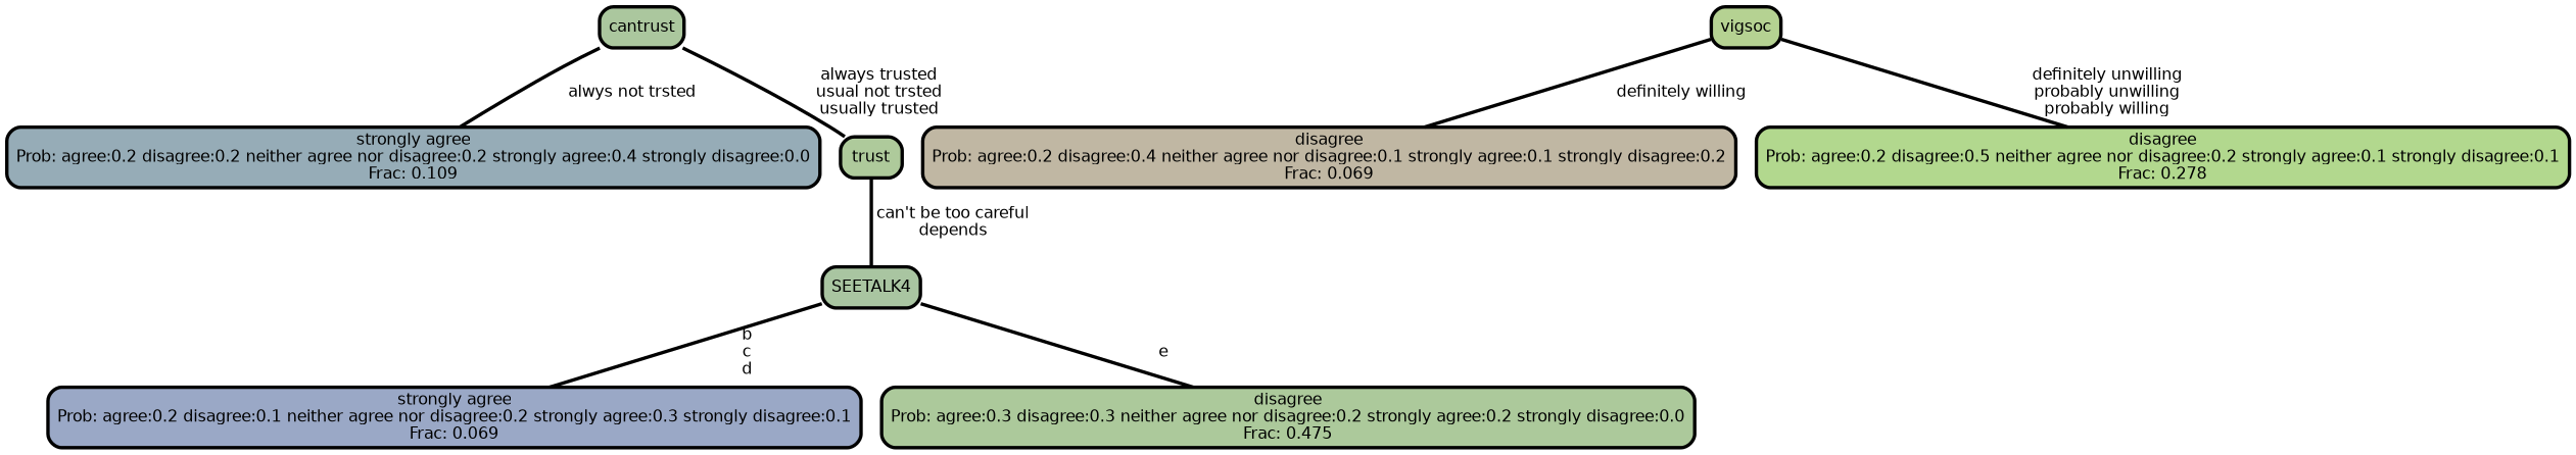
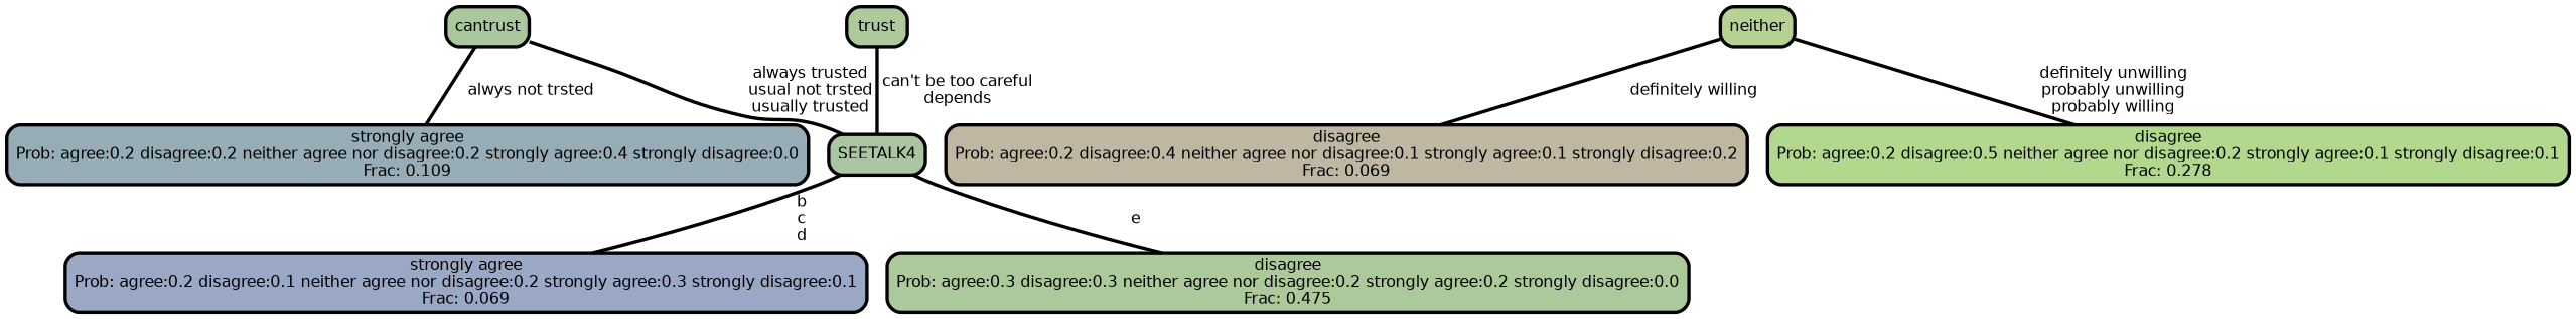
  graph {
    ranksep="0 equally"
    splines=straight
    node [color=black fontcolor=black fontname=helvetica penwidth=3 shape=box style="filled, rounded"]
    edge [color=black fontname=helvetica penwidth=3]
    n1 [fillcolor="#96acb7" label="strongly agree\nProb: agree:0.2 disagree:0.2 neither agree nor disagree:0.2 strongly agree:0.4 strongly disagree:0.0\nFrac: 0.109"]
    n2 [fillcolor="#abc79e" label=cantrust]
    n3 [fillcolor="#aeca9b" label=trust]
    n4 [fillcolor="#a9c5a1" label=SEETALK4]
    n5 [fillcolor="#c0b7a3" label="disagree\nProb: agree:0.2 disagree:0.4 neither agree nor disagree:0.1 strongly agree:0.1 strongly disagree:0.2\nFrac: 0.069"]
-   n6 [fillcolor="#b5d292" label=vigsoc]
+   n6 [fillcolor="#b5d292" label=neither]
    n7 [fillcolor="#b2d88e" label="disagree\nProb: agree:0.2 disagree:0.5 neither agree nor disagree:0.2 strongly agree:0.1 strongly disagree:0.1\nFrac: 0.278"]
    n8 [fillcolor="#9aa8c6" label="strongly agree\nProb: agree:0.2 disagree:0.1 neither agree nor disagree:0.2 strongly agree:0.3 strongly disagree:0.1\nFrac: 0.069"]
    n9 [fillcolor="#acc99b" label="disagree\nProb: agree:0.3 disagree:0.3 neither agree nor disagree:0.2 strongly agree:0.2 strongly disagree:0.0\nFrac: 0.475"]
    subgraph sub_1 {
      rank=same
    }
    n2 -- n1 [label=" alwys not trsted"]
-   n2 -- n3 [label=" always trusted\n usual not trsted\n usually trusted"]
+   n2 -- n4 [label=" always trusted\n usual not trsted\n usually trusted"]
    n3 -- n4 [label=" can't be too careful\n depends"]
    n4 -- n8 [label=" b\n c\n d"]
    n4 -- n9 [label=" e"]
    n6 -- n5 [label=" definitely willing"]
    n6 -- n7 [label=" definitely unwilling\n probably unwilling\n probably willing"]
  }
